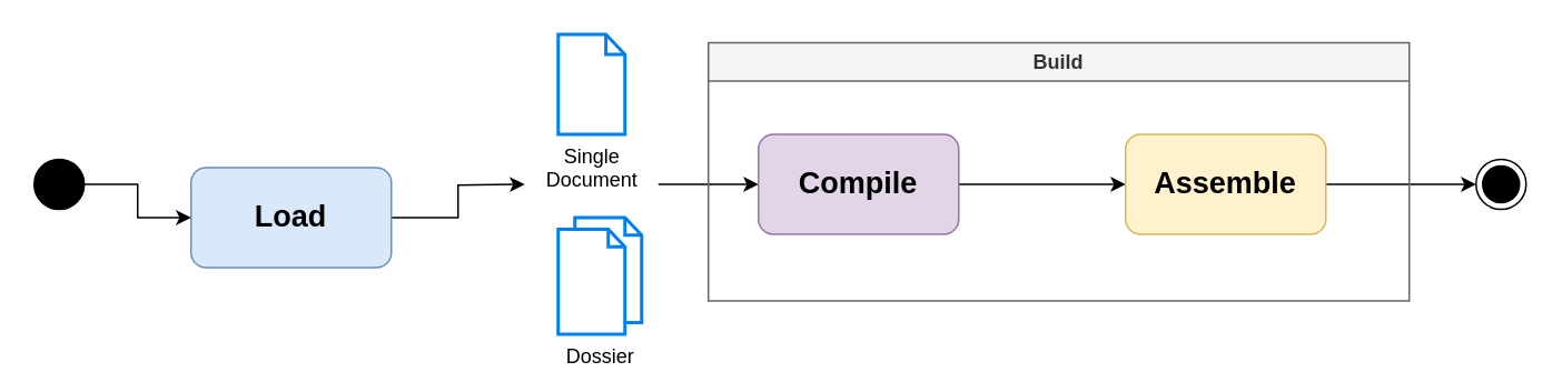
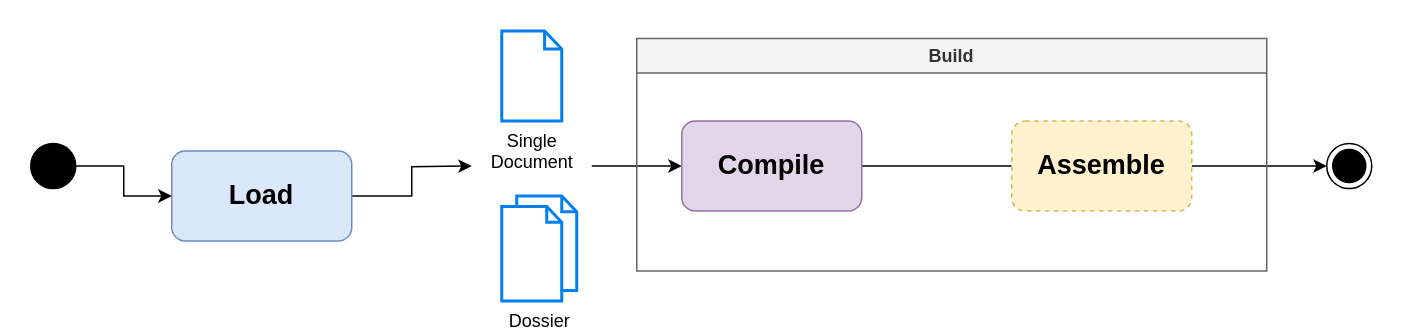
  <mxCell id="0" />
  <mxCell id="1" parent="0" />
  <mxCell id="2" style="edgeStyle=orthogonalEdgeStyle;rounded=0;orthogonalLoop=1;jettySize=auto;html=1;" edge="1" parent="1" source="3"><mxGeometry relative="1" as="geometry"><mxPoint x="314" y="110" as="targetPoint" /></mxGeometry></mxCell>
  <mxCell id="3" value="&lt;b&gt;&lt;font style=&quot;font-size: 18px;&quot;&gt;Load&lt;/font&gt;&lt;/b&gt;" style="rounded=1;whiteSpace=wrap;html=1;fillColor=#dae8fc;strokeColor=#6c8ebf;" vertex="1" parent="1"><mxGeometry x="114" y="100" width="120" height="60" as="geometry" /></mxCell>
  <mxCell id="4" style="edgeStyle=orthogonalEdgeStyle;rounded=0;orthogonalLoop=1;jettySize=auto;html=1;exitX=0;exitY=0.5;exitDx=0;exitDy=0;startArrow=classic;startFill=1;endArrow=none;endFill=0;" edge="1" parent="1" source="6"><mxGeometry relative="1" as="geometry"><mxPoint x="394" y="110" as="targetPoint" /></mxGeometry></mxCell>
- <mxCell id="5" value="" style="edgeStyle=orthogonalEdgeStyle;rounded=0;orthogonalLoop=1;jettySize=auto;html=1;" edge="1" parent="1" source="6" target="8"><mxGeometry relative="1" as="geometry" /></mxCell>
+ <mxCell id="5" value="" style="edgeStyle=orthogonalEdgeStyle;rounded=0;orthogonalLoop=1;jettySize=auto;html=1;endArrow=none;" edge="1" parent="1" source="6" target="8"><mxGeometry relative="1" as="geometry" /></mxCell>
  <mxCell id="6" value="&lt;b&gt;&lt;font style=&quot;font-size: 18px;&quot;&gt;Compile&lt;/font&gt;&lt;/b&gt;" style="rounded=1;whiteSpace=wrap;html=1;fillColor=#e1d5e7;strokeColor=#9673a6;" vertex="1" parent="1"><mxGeometry x="454" y="80" width="120" height="60" as="geometry" /></mxCell>
  <mxCell id="7" value="" style="edgeStyle=orthogonalEdgeStyle;rounded=0;orthogonalLoop=1;jettySize=auto;html=1;" edge="1" parent="1" source="8" target="11"><mxGeometry relative="1" as="geometry" /></mxCell>
- <mxCell id="8" value="&lt;b&gt;&lt;font style=&quot;font-size: 18px;&quot;&gt;Assemble&lt;/font&gt;&lt;/b&gt;" style="rounded=1;whiteSpace=wrap;html=1;fillColor=#fff2cc;strokeColor=#d6b656;" vertex="1" parent="1"><mxGeometry x="674" y="80" width="120" height="60" as="geometry" /></mxCell>
+ <mxCell id="8" value="&lt;b&gt;&lt;font style=&quot;font-size: 18px;&quot;&gt;Assemble&lt;/font&gt;&lt;/b&gt;" style="rounded=1;whiteSpace=wrap;html=1;fillColor=#fff2cc;strokeColor=#d6b656;dashed=1;" vertex="1" parent="1"><mxGeometry x="674" y="80" width="120" height="60" as="geometry" /></mxCell>
  <mxCell id="9" value="" style="edgeStyle=orthogonalEdgeStyle;rounded=0;orthogonalLoop=1;jettySize=auto;html=1;" edge="1" parent="1" source="10" target="3"><mxGeometry relative="1" as="geometry" /></mxCell>
  <mxCell id="10" value="" style="ellipse;fillColor=strokeColor;html=1;" vertex="1" parent="1"><mxGeometry x="20" y="95" width="30" height="30" as="geometry" /></mxCell>
  <mxCell id="11" value="" style="ellipse;html=1;shape=endState;fillColor=strokeColor;" vertex="1" parent="1"><mxGeometry x="884" y="95" width="30" height="30" as="geometry" /></mxCell>
  <mxCell id="12" value="Single&lt;div&gt;Document&lt;/div&gt;" style="html=1;verticalLabelPosition=bottom;align=center;labelBackgroundColor=#ffffff;verticalAlign=top;strokeWidth=2;strokeColor=#0080F0;shadow=0;dashed=0;shape=mxgraph.ios7.icons.document;" vertex="1" parent="1"><mxGeometry x="334" y="20" width="40" height="60" as="geometry" /></mxCell>
  <mxCell id="13" value="Dossier" style="html=1;verticalLabelPosition=bottom;align=center;labelBackgroundColor=#ffffff;verticalAlign=top;strokeWidth=2;strokeColor=#0080F0;shadow=0;dashed=0;shape=mxgraph.ios7.icons.documents;" vertex="1" parent="1"><mxGeometry x="334" y="130" width="50" height="70" as="geometry" /></mxCell>
  <mxCell id="14" value="Build" style="swimlane;whiteSpace=wrap;html=1;fillColor=#f5f5f5;strokeColor=#666666;fontColor=#333333;" vertex="1" parent="1"><mxGeometry x="424" y="25" width="420" height="155" as="geometry" /></mxCell>
